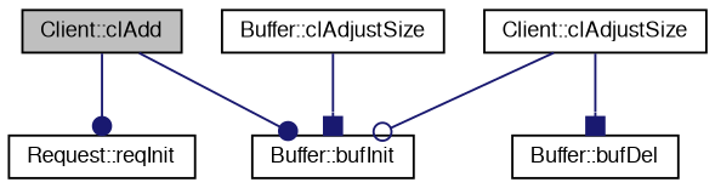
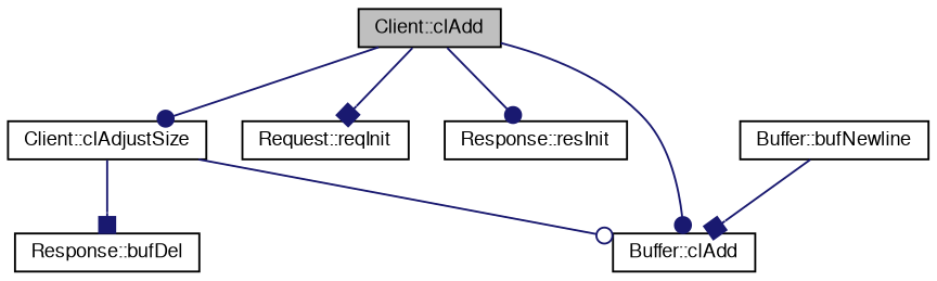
  digraph {
    rankdir=TB
    node [color=black fontname=FreeSans fontsize=10 shape=record]
    edge [arrowhead=dot color=midnightblue fontname=FreeSans fontsize=10 labelfontname=FreeSans labelfontsize=10 style=solid]
    n1 [fillcolor=grey75 fontcolor=black height=0.2 label="Client::clAdd" style=filled width=0.4]
-   n2 [height=0.2 label="Buffer::bufInit" width=0.4]
+   n2 [height=0.2 label="Buffer::clAdd" width=0.4]
    n3 [height=0.2 label="Client::clAdjustSize" width=0.4]
    n4 [height=0.2 label="Request::reqInit" width=0.4]
-   n6 [height=0.2 label="Buffer::bufDel" width=0.4]
-   n7 [height=0.2 label="Buffer::clAdjustSize" width=0.4]
+   n5 [height=0.2 label="Response::resInit" width=0.4]
+   n6 [height=0.2 label="Response::bufDel" width=0.4]
+   n7 [height=0.2 label="Buffer::bufNewline" width=0.4]
    n1 -> n2
-   n1 -> n4
+   n1 -> n3
+   n1 -> n4 [arrowhead=box]
+   n1 -> n5
    n3 -> n2 [arrowhead=odot]
    n3 -> n6 [arrowhead=box]
    n7 -> n2 [arrowhead=box]
  }
